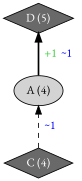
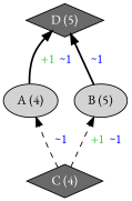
  digraph {
    rankdir=BT
    fontname="EB Garamond"
    node [fillcolor=lightgray style=filled fontname="EB Garamond"]
    edge [style=bold fontname="EB Garamond"]
    n1 [label=<A (4)>]
    n2 [fillcolor=dimgray fontcolor=white label=<D (5)> shape=diamond]
+   n3 [label=<B (5)>]
    n4 [fillcolor=dimgray fontcolor=white label=<C (4)> shape=diamond]
    n1 -> n2 [label=<  <font color="limegreen">+1</font> <font color="blue">~1</font>  >]
+   n3 -> n2 [label=<  <font color="blue">~1</font>  >]
    n4 -> n1 [label=<  <font color="blue">~1</font>  > style=dashed]
+   n4 -> n3 [label=<  <font color="limegreen">+1</font> <font color="blue">~1</font>  > style=dashed]
  }
